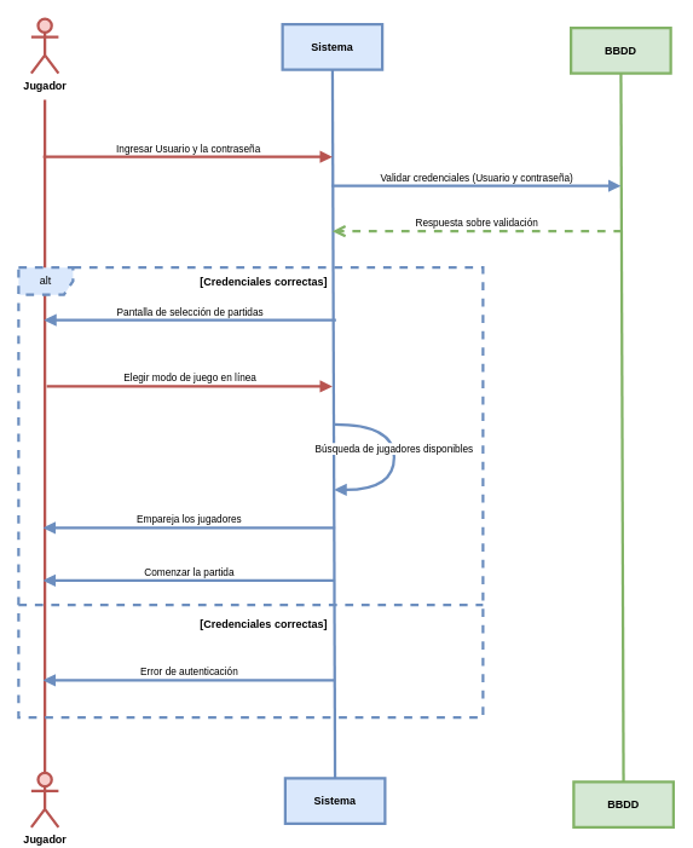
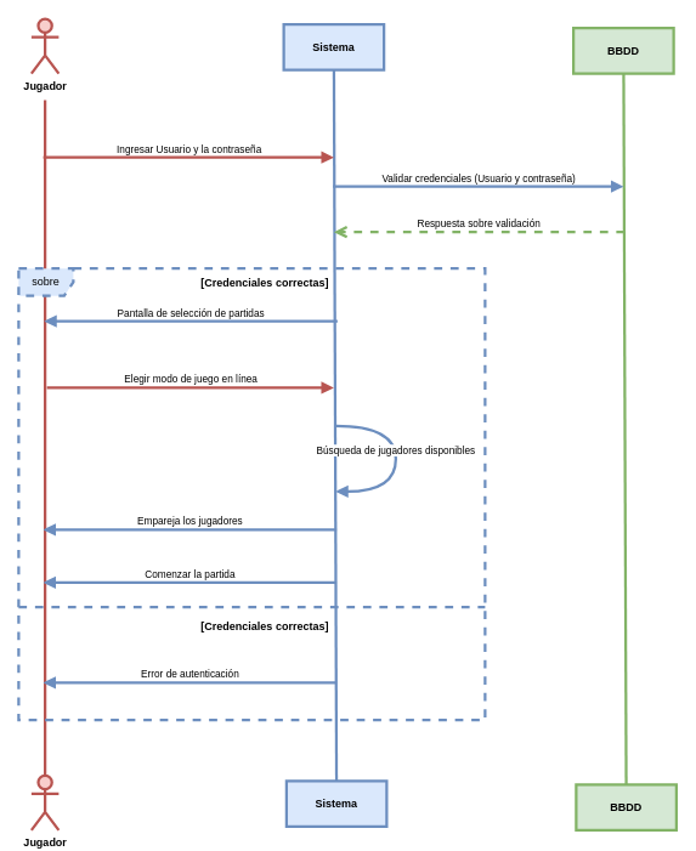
  <mxCell id="0" />
  <mxCell id="1" parent="0" />
  <mxCell id="2" value="" style="edgeStyle=none;curved=1;rounded=0;orthogonalLoop=1;jettySize=auto;html=1;fontSize=12;startSize=8;endSize=8;fillColor=#f8cecc;strokeColor=#b85450;strokeWidth=3;endArrow=none;endFill=0;" parent="1" target="4" edge="1"><mxGeometry relative="1" as="geometry"><mxPoint x="49" y="109" as="sourcePoint" /></mxGeometry></mxCell>
  <mxCell id="3" value="&lt;b&gt;Jugador&lt;/b&gt;" style="shape=umlActor;verticalLabelPosition=bottom;verticalAlign=top;html=1;fillColor=#f8cecc;strokeColor=#b85450;strokeWidth=3;" parent="1" vertex="1"><mxGeometry x="34" y="20" width="30" height="60" as="geometry" /></mxCell>
  <mxCell id="4" value="&lt;b&gt;Jugador&lt;/b&gt;" style="shape=umlActor;verticalLabelPosition=bottom;verticalAlign=top;html=1;fillColor=#f8cecc;strokeColor=#b85450;strokeWidth=3;" parent="1" vertex="1"><mxGeometry x="34" y="851" width="30" height="60" as="geometry" /></mxCell>
  <mxCell id="5" value="" style="edgeStyle=none;curved=1;rounded=0;orthogonalLoop=1;jettySize=auto;html=1;fontSize=12;startSize=8;endSize=8;endArrow=none;startFill=0;fillColor=#dae8fc;strokeColor=#6c8ebf;strokeWidth=3;" parent="1" source="6" target="9" edge="1"><mxGeometry relative="1" as="geometry" /></mxCell>
  <mxCell id="6" value="&lt;b&gt;Sistema&lt;/b&gt;" style="html=1;whiteSpace=wrap;fillColor=#dae8fc;strokeColor=#6c8ebf;strokeWidth=3;" parent="1" vertex="1"><mxGeometry x="311" y="26" width="110" height="50" as="geometry" /></mxCell>
  <mxCell id="7" value="" style="edgeStyle=none;curved=1;rounded=0;orthogonalLoop=1;jettySize=auto;html=1;fontSize=12;startSize=8;endSize=8;endArrow=none;startFill=0;fillColor=#d5e8d4;strokeColor=#82b366;strokeWidth=3;" parent="1" source="8" target="10" edge="1"><mxGeometry relative="1" as="geometry" /></mxCell>
  <mxCell id="8" value="&lt;b&gt;BBDD&lt;/b&gt;" style="html=1;whiteSpace=wrap;fillColor=#d5e8d4;strokeColor=#82b366;strokeWidth=3;" parent="1" vertex="1"><mxGeometry x="629" y="30" width="110" height="50" as="geometry" /></mxCell>
  <mxCell id="9" value="&lt;b&gt;Sistema&lt;/b&gt;" style="html=1;whiteSpace=wrap;fillColor=#dae8fc;strokeColor=#6c8ebf;strokeWidth=3;" parent="1" vertex="1"><mxGeometry x="314" y="857" width="110" height="50" as="geometry" /></mxCell>
  <mxCell id="10" value="&lt;b&gt;BBDD&lt;/b&gt;" style="html=1;whiteSpace=wrap;fillColor=#d5e8d4;strokeColor=#82b366;strokeWidth=3;" parent="1" vertex="1"><mxGeometry x="632" y="861" width="110" height="50" as="geometry" /></mxCell>
  <mxCell id="11" value="Ingresar Usuario y la contraseña" style="html=1;verticalAlign=bottom;endArrow=block;curved=0;rounded=0;fillColor=#f8cecc;strokeColor=#b85450;strokeWidth=3;" edge="1" parent="1"><mxGeometry width="80" relative="1" as="geometry"><mxPoint x="47" y="172" as="sourcePoint" /><mxPoint x="366" y="172" as="targetPoint" /></mxGeometry></mxCell>
  <mxCell id="12" value="Validar credenciales (Usuario y contraseña)" style="html=1;verticalAlign=bottom;endArrow=block;curved=0;rounded=0;fillColor=#dae8fc;strokeColor=#6c8ebf;strokeWidth=3;" edge="1" parent="1"><mxGeometry width="80" relative="1" as="geometry"><mxPoint x="365" y="204" as="sourcePoint" /><mxPoint x="684" y="204" as="targetPoint" /></mxGeometry></mxCell>
  <mxCell id="13" value="Respuesta sobre validación" style="html=1;verticalAlign=bottom;endArrow=open;dashed=1;endSize=8;curved=0;rounded=0;fillColor=#d5e8d4;strokeColor=#82b366;strokeWidth=3;" edge="1" parent="1"><mxGeometry x="0.003" relative="1" as="geometry"><mxPoint x="685" y="254" as="sourcePoint" /><mxPoint x="366" y="254" as="targetPoint" /><mxPoint as="offset" /></mxGeometry></mxCell>
  <mxCell id="14" value="Pantalla de selección de partidas" style="html=1;verticalAlign=bottom;endArrow=none;curved=0;rounded=0;endFill=0;startArrow=block;startFill=1;fillColor=#dae8fc;strokeColor=#6c8ebf;strokeWidth=3;" edge="1" parent="1"><mxGeometry x="0.001" width="80" relative="1" as="geometry"><mxPoint x="48" y="352" as="sourcePoint" /><mxPoint x="370" y="352" as="targetPoint" /><mxPoint as="offset" /></mxGeometry></mxCell>
  <mxCell id="15" value="Elegir modo de juego en línea" style="html=1;verticalAlign=bottom;endArrow=block;curved=0;rounded=0;fillColor=#f8cecc;strokeColor=#b85450;strokeWidth=3;" edge="1" parent="1"><mxGeometry width="80" relative="1" as="geometry"><mxPoint x="51" y="425" as="sourcePoint" /><mxPoint x="366" y="425" as="targetPoint" /></mxGeometry></mxCell>
  <mxCell id="16" value="Búsqueda de jugadores disponibles" style="html=1;verticalAlign=bottom;endArrow=block;curved=1;rounded=0;edgeStyle=orthogonalEdgeStyle;fillColor=#dae8fc;strokeColor=#6c8ebf;strokeWidth=3;" edge="1" parent="1"><mxGeometry width="80" relative="1" as="geometry"><mxPoint x="368" y="467" as="sourcePoint" /><mxPoint x="368" y="539" as="targetPoint" /><Array as="points"><mxPoint x="434" y="467" /><mxPoint x="434" y="539" /></Array></mxGeometry></mxCell>
  <mxCell id="17" value="Empareja los jugadores" style="html=1;verticalAlign=bottom;endArrow=none;curved=0;rounded=0;endFill=0;startArrow=block;startFill=1;fillColor=#dae8fc;strokeColor=#6c8ebf;strokeWidth=3;" edge="1" parent="1"><mxGeometry x="0.001" width="80" relative="1" as="geometry"><mxPoint x="47" y="581" as="sourcePoint" /><mxPoint x="369" y="581" as="targetPoint" /><mxPoint as="offset" /></mxGeometry></mxCell>
- <mxCell id="18" value="alt" style="shape=umlFrame;whiteSpace=wrap;html=1;pointerEvents=0;dashed=1;fillColor=#dae8fc;strokeColor=#6c8ebf;strokeWidth=3;" vertex="1" parent="1"><mxGeometry x="20" y="294" width="512" height="496" as="geometry" /></mxCell>
+ <mxCell id="18" value="sobre" style="shape=umlFrame;whiteSpace=wrap;html=1;pointerEvents=0;dashed=1;fillColor=#dae8fc;strokeColor=#6c8ebf;strokeWidth=3;" vertex="1" parent="1"><mxGeometry x="20" y="294" width="512" height="496" as="geometry" /></mxCell>
  <mxCell id="19" value="&lt;b&gt;[Credenciales correctas]&lt;/b&gt;" style="text;html=1;align=center;verticalAlign=middle;resizable=0;points=[];autosize=1;strokeColor=none;fillColor=none;strokeWidth=3;" vertex="1" parent="1"><mxGeometry x="211" y="297" width="158" height="26" as="geometry" /></mxCell>
  <mxCell id="20" value="&lt;b&gt;[Credenciales correctas]&lt;/b&gt;" style="text;html=1;align=center;verticalAlign=middle;resizable=0;points=[];autosize=1;strokeColor=none;fillColor=none;strokeWidth=3;" vertex="1" parent="1"><mxGeometry x="211" y="674" width="158" height="26" as="geometry" /></mxCell>
  <mxCell id="21" value="Comenzar la partida" style="html=1;verticalAlign=bottom;endArrow=none;curved=0;rounded=0;endFill=0;startArrow=block;startFill=1;fillColor=#dae8fc;strokeColor=#6c8ebf;strokeWidth=3;" edge="1" parent="1"><mxGeometry x="0.001" width="80" relative="1" as="geometry"><mxPoint x="47" y="639" as="sourcePoint" /><mxPoint x="369" y="639" as="targetPoint" /><mxPoint as="offset" /></mxGeometry></mxCell>
  <mxCell id="22" value="Error de autenticación" style="html=1;verticalAlign=bottom;endArrow=none;curved=0;rounded=0;endFill=0;startArrow=block;startFill=1;fillColor=#dae8fc;strokeColor=#6c8ebf;strokeWidth=3;" edge="1" parent="1"><mxGeometry x="0.001" width="80" relative="1" as="geometry"><mxPoint x="47" y="749" as="sourcePoint" /><mxPoint x="369" y="749" as="targetPoint" /><mxPoint as="offset" /></mxGeometry></mxCell>
  <mxCell id="23" value="" style="line;strokeWidth=3;fillColor=#dae8fc;align=left;verticalAlign=middle;spacingTop=-1;spacingLeft=3;spacingRight=3;rotatable=0;labelPosition=right;points=[];portConstraint=eastwest;strokeColor=#6c8ebf;dashed=1;" vertex="1" parent="1"><mxGeometry x="20" y="662" width="512" height="8" as="geometry" /></mxCell>
